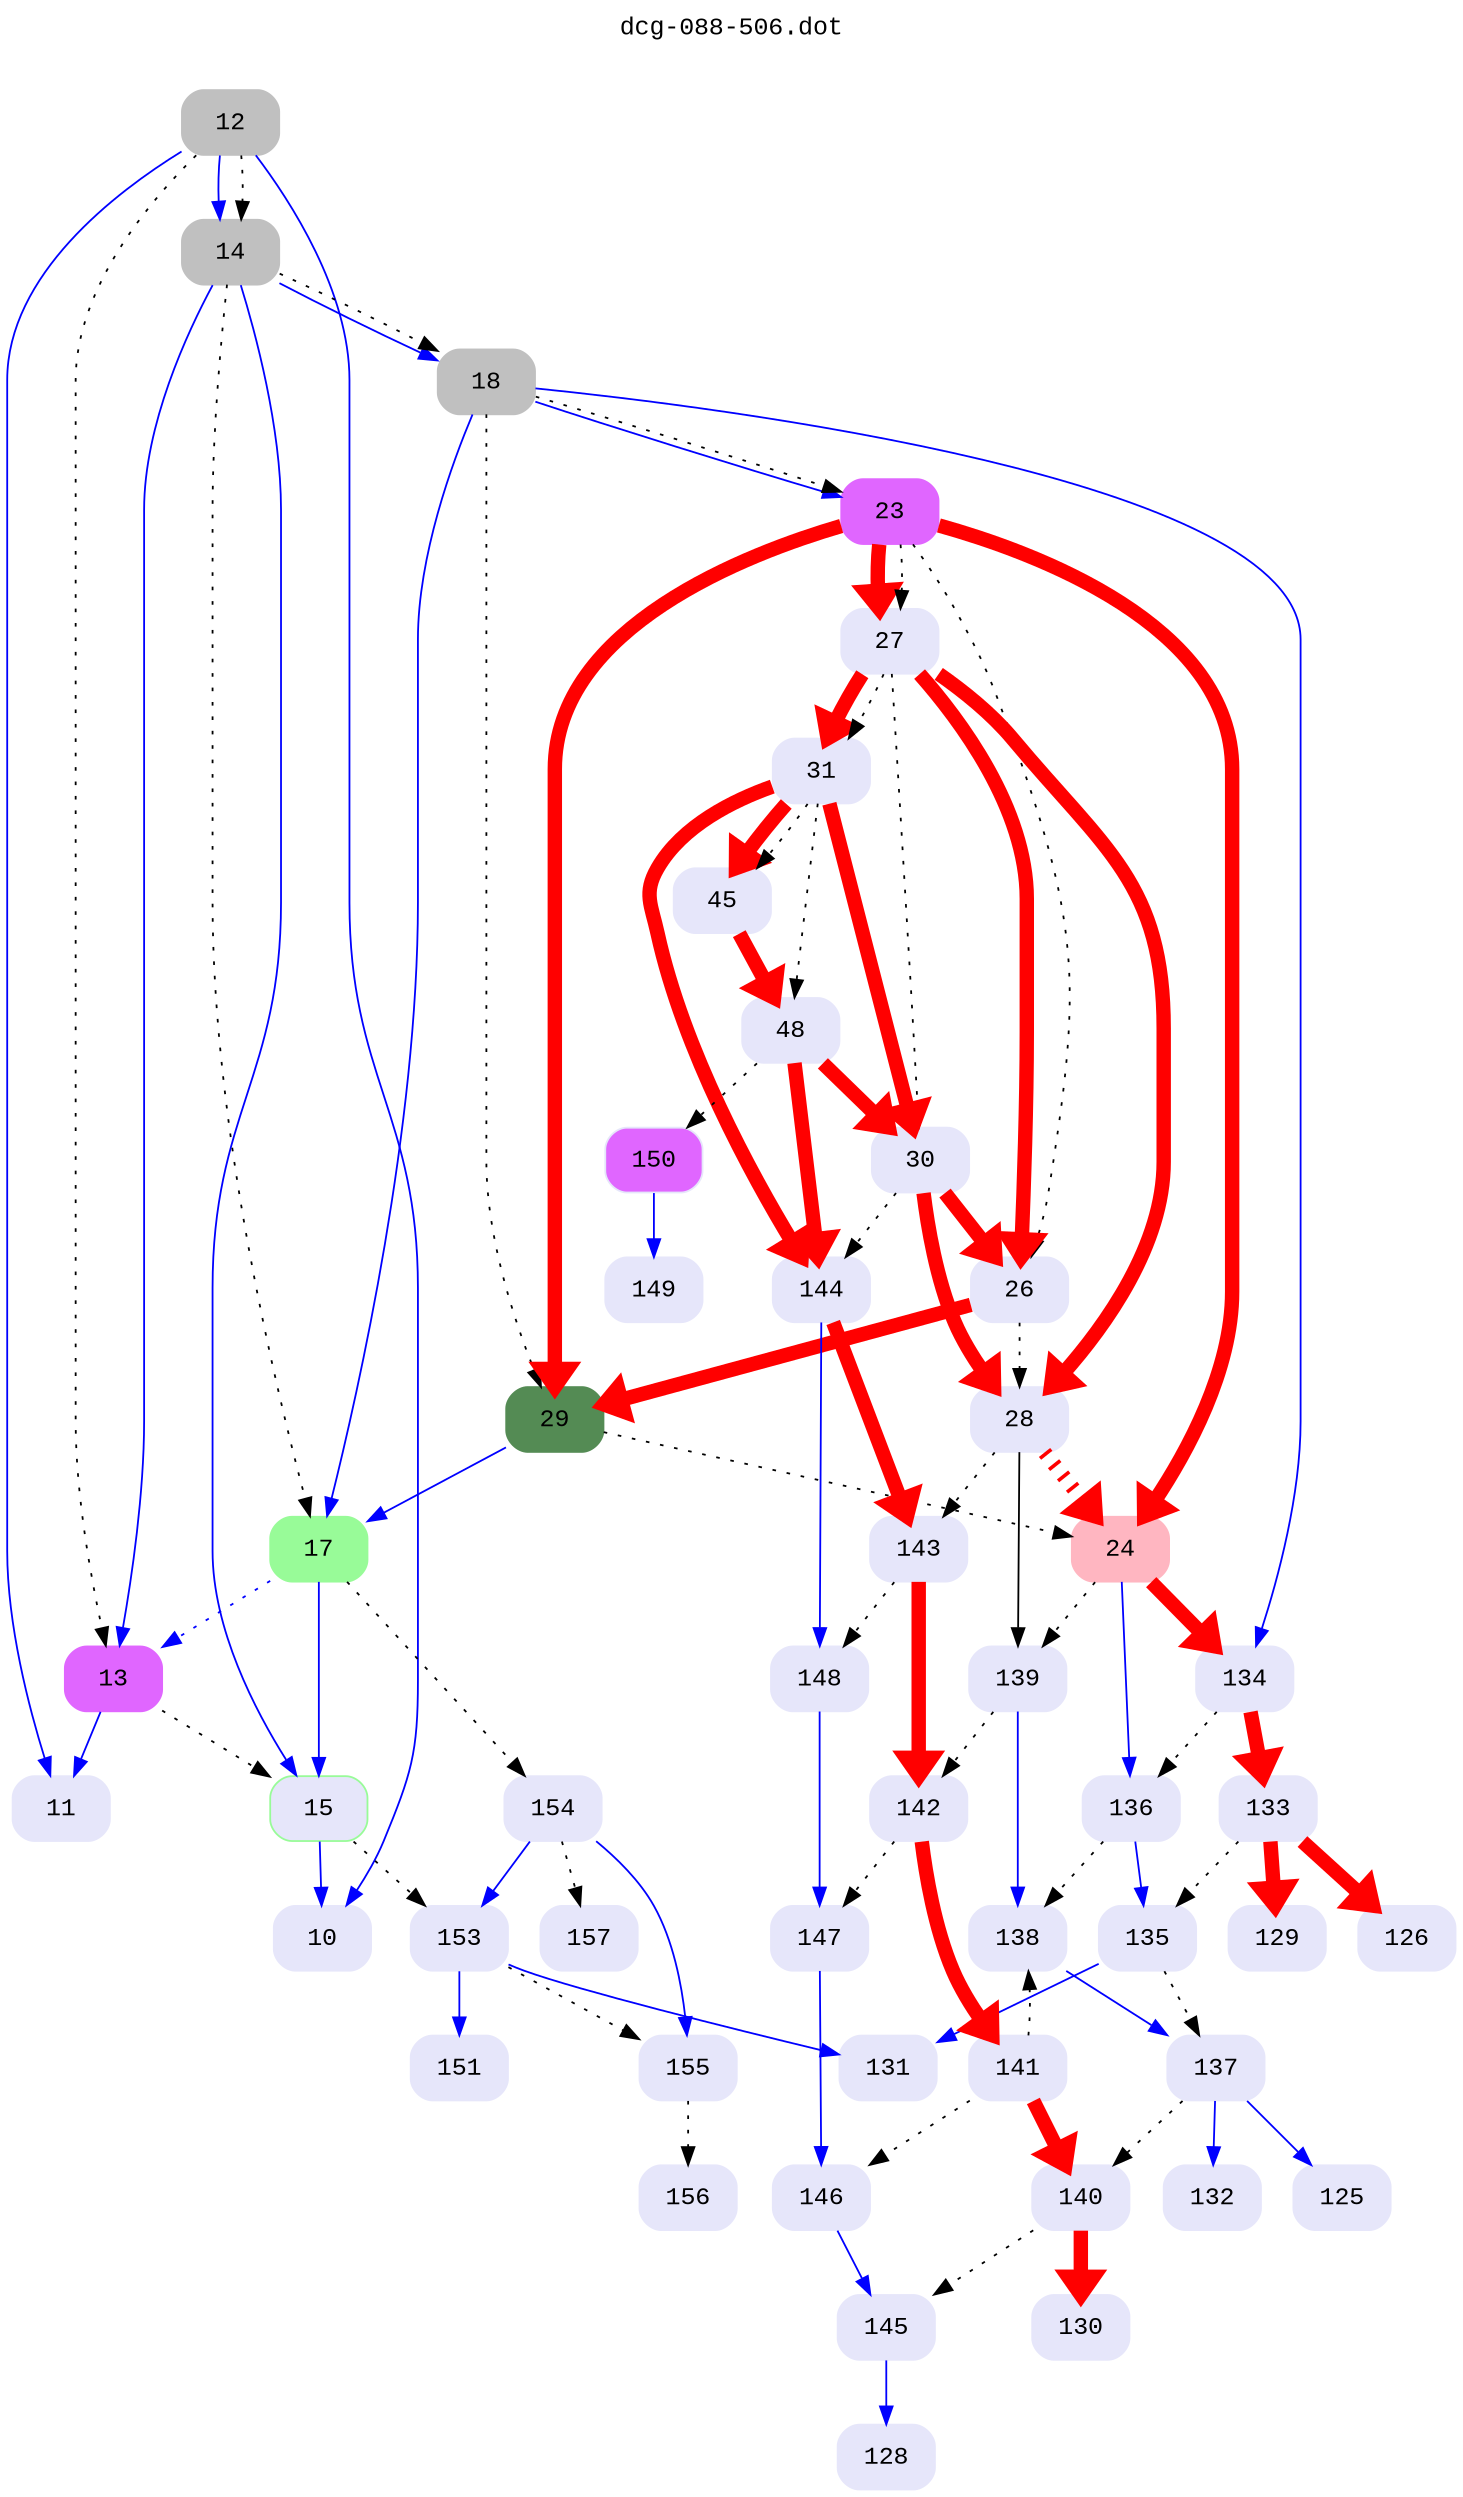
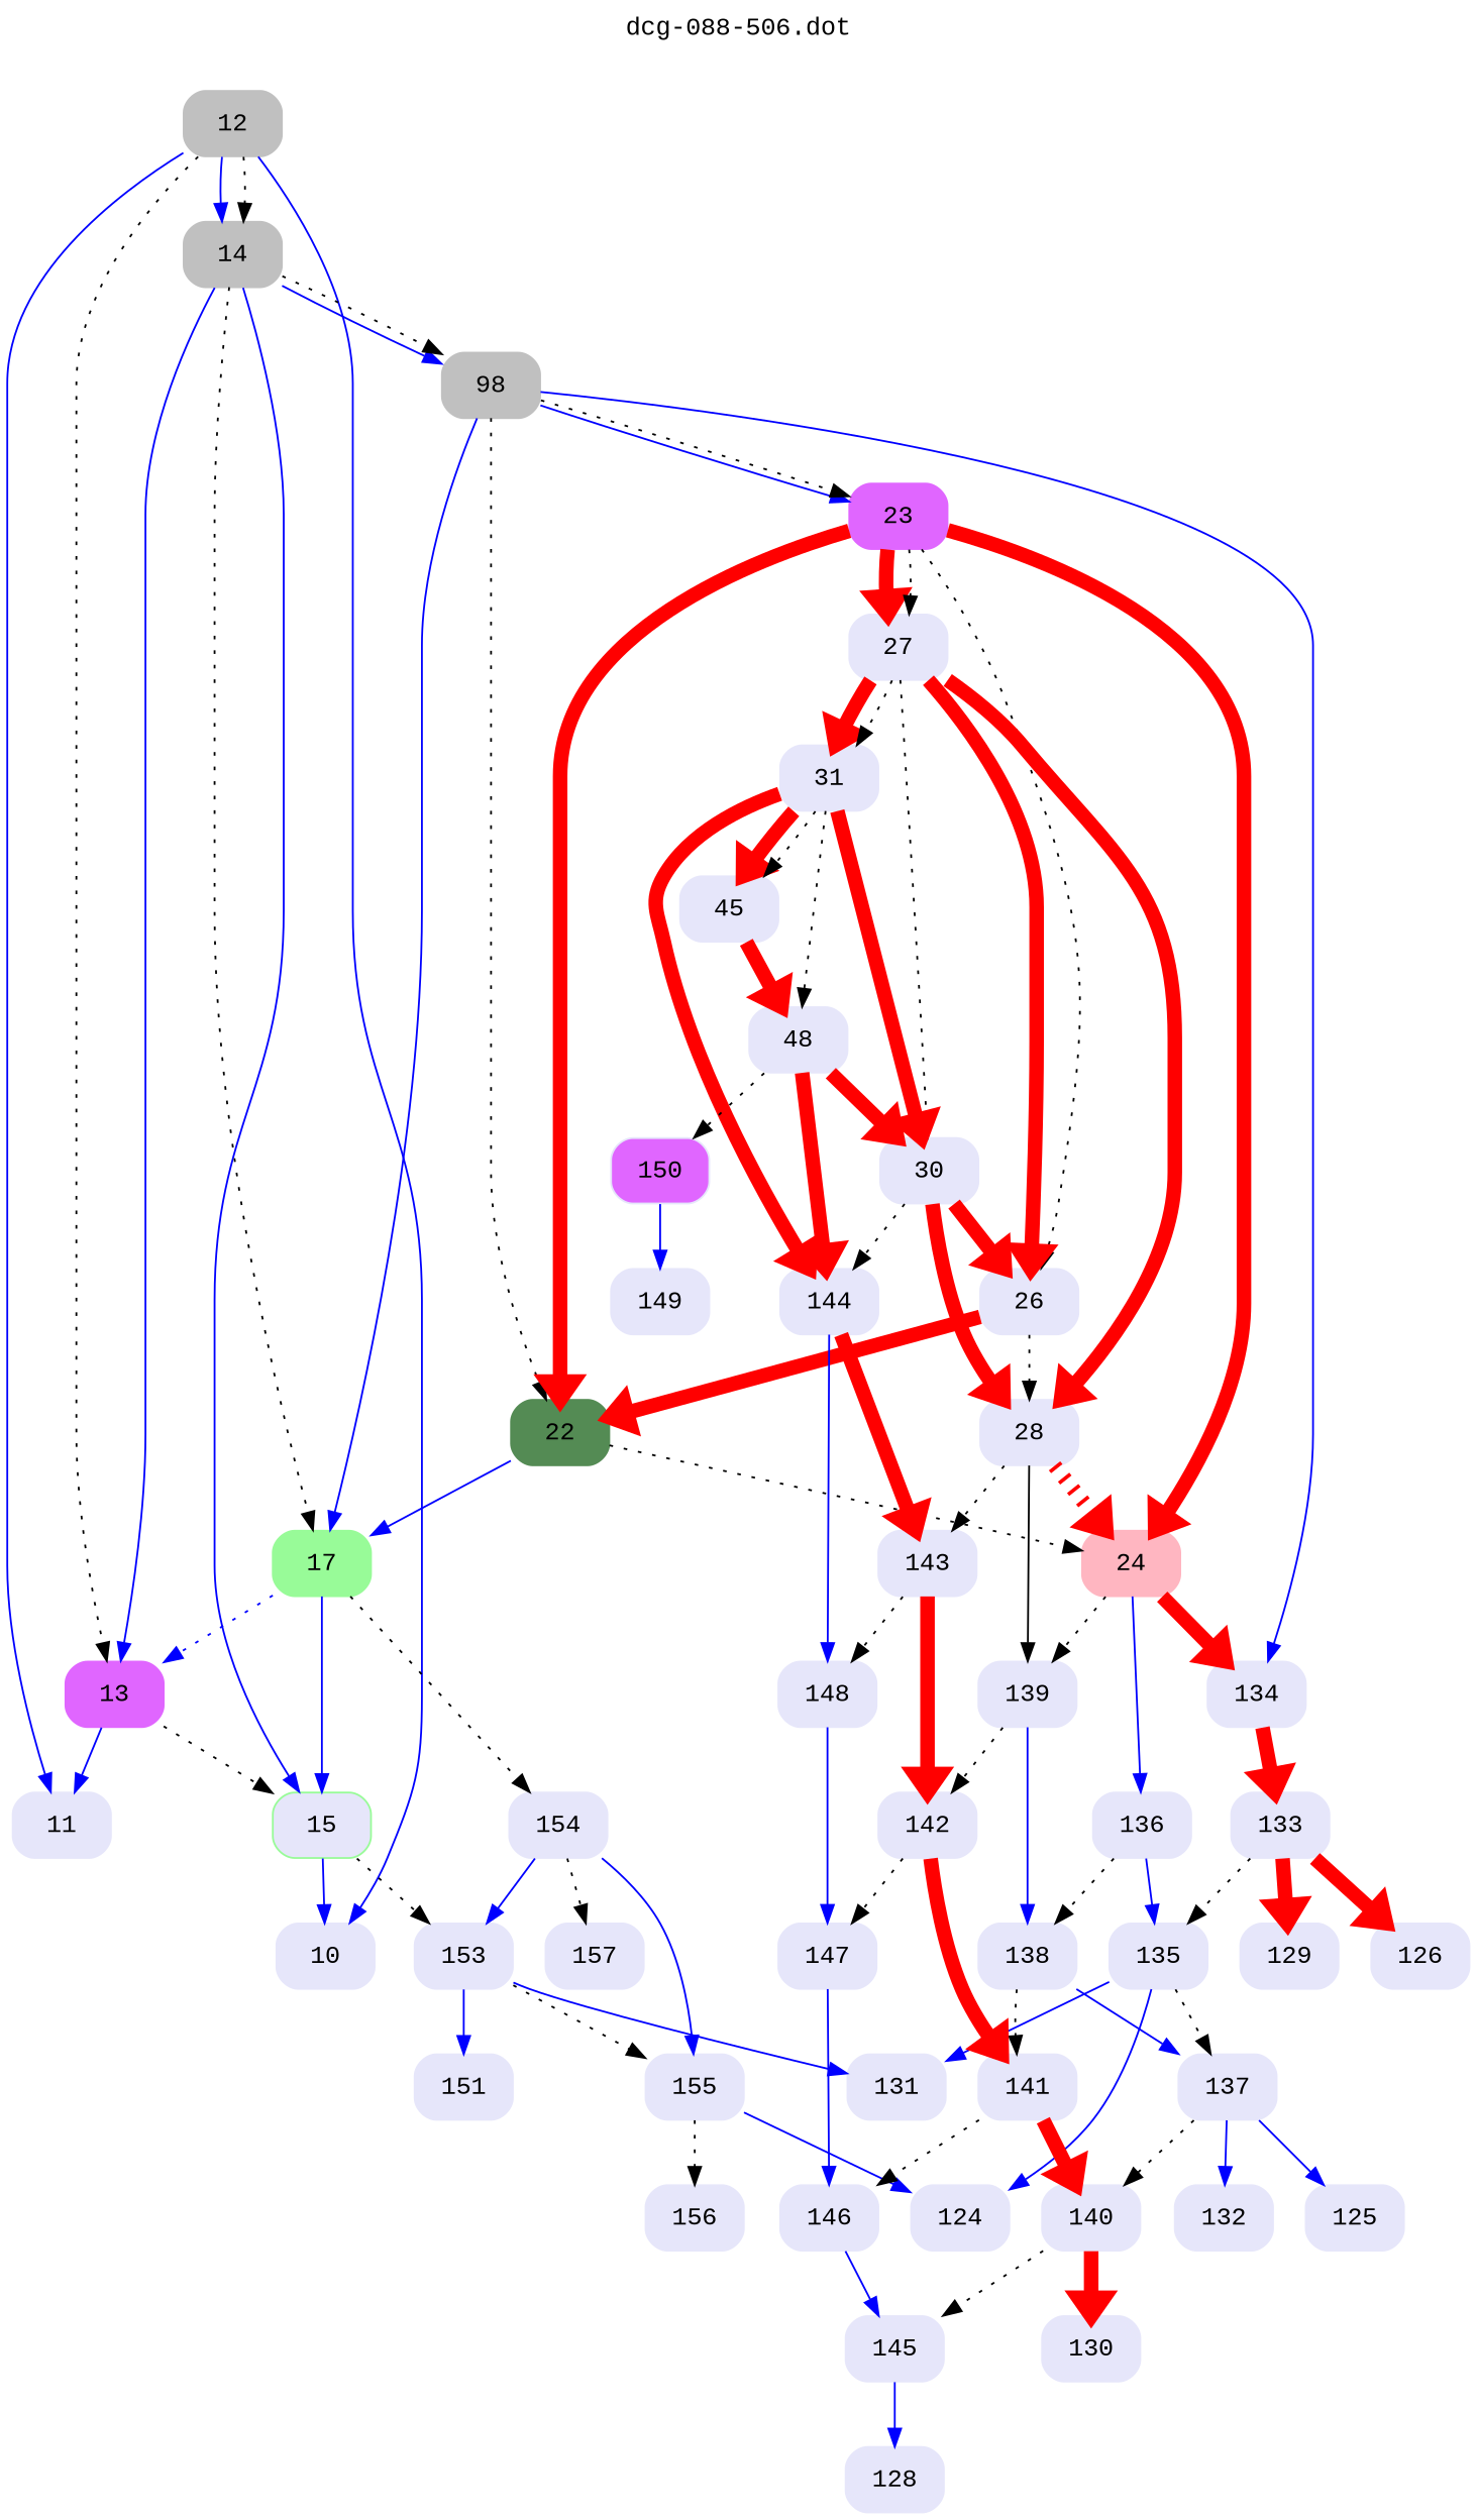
  digraph {
    fontname="Liberation Mono"
    label="dcg-088-506.dot"
    labelloc=t
    node [color=lavender fontname="Liberation Mono" shape=box style="rounded,filled"]
    edge [fontname="Liberation Mono"]
    n1 [color=grey label=12]
    n2 [label=11]
    n3 [label=10]
    n4 [color=grey label=14]
    n5 [color=mediumorchid1 label=13]
    n6 [color=palegreen fillcolor=lavender label=15]
-   n7 [color=grey label=18]
+   n7 [color=grey label=98]
    n8 [color=palegreen label=17]
    n9 [label=153]
    n10 [label=134]
    n11 [color=mediumorchid1 label=23]
-   n12 [color=palegreen4 label=29]
+   n12 [color=palegreen4 label=22]
    n13 [label=154]
    n14 [label=131]
    n15 [label=155]
    n16 [label=151]
    n17 [label=136]
    n18 [label=133]
    n19 [color=lightpink label=24]
    n20 [label=27]
    n21 [label=26]
    n22 [label=157]
    n23 [label=138]
    n24 [label=135]
    n25 [label=129]
    n26 [label=126]
    n27 [label=139]
    n28 [label=28]
    n29 [label=31]
    n30 [label=30]
    n31 [label=142]
    n32 [label=143]
    n33 [label=144]
    n34 [label=45]
    n35 [label=48]
    n36 [label=148]
    n37 [fillcolor=mediumorchid1 label=150]
    n38 [label=147]
    n39 [label=149]
    n40 [label=141]
    n41 [label=146]
    n42 [label=145]
    n43 [label=128]
    n44 [label=140]
    n45 [label=130]
    n46 [label=137]
    n47 [label=132]
    n48 [label=125]
+   n49 [label=124]
    n50 [label=156]
    n1 -> n2 [color=blue penwidth=1]
    n1 -> n3 [color=blue penwidth=1]
    n1 -> n4 [color=blue penwidth=1]
    n1 -> n4 [style=dotted]
    n1 -> n5 [style=dotted]
    n4 -> n5 [color=blue penwidth=1]
    n4 -> n6 [color=blue penwidth=1]
    n4 -> n7 [color=blue penwidth=1]
    n4 -> n7 [style=dotted]
    n4 -> n8 [style=dotted]
    n5 -> n2 [color=blue penwidth=1]
    n5 -> n6 [style=dotted]
    n6 -> n3 [color=blue penwidth=1]
    n6 -> n9 [style=dotted]
    n7 -> n8 [color=blue penwidth=1]
    n7 -> n10 [color=blue penwidth=1]
    n7 -> n11 [color=blue penwidth=1]
    n7 -> n11 [style=dotted]
    n7 -> n12 [style=dotted]
    n8 -> n5 [color=blue penwidth=1 style=dotted]
    n8 -> n6 [color=blue penwidth=1]
    n8 -> n13 [style=dotted]
    n9 -> n14 [color=blue penwidth=1]
    n9 -> n15 [style=dotted]
    n9 -> n16 [color=blue penwidth=1]
-   n10 -> n17 [style=dotted]
    n10 -> n18 [color=red penwidth=8]
    n11 -> n12 [color=red penwidth=8]
    n11 -> n19 [color=red penwidth=8]
    n11 -> n20 [color=red penwidth=8]
    n11 -> n20 [style=dotted]
    n11 -> n21 [style=dotted]
    n12 -> n8 [color=blue penwidth=1]
    n12 -> n19 [style=dotted]
    n13 -> n9 [color=blue penwidth=1]
    n13 -> n15 [color=blue penwidth=1]
    n13 -> n22 [style=dotted]
+   n15 -> n49 [color=blue penwidth=1]
    n15 -> n50 [style=dotted]
    n17 -> n23 [style=dotted]
    n17 -> n24 [color=blue penwidth=1]
    n18 -> n24 [style=dotted]
    n18 -> n25 [color=red penwidth=8]
    n18 -> n26 [color=red penwidth=8]
    n19 -> n10 [color=red penwidth=8]
    n19 -> n17 [color=blue penwidth=1]
    n19 -> n27 [style=dotted]
    n20 -> n21 [color=red penwidth=8]
    n20 -> n28 [color=red penwidth=8]
    n20 -> n29 [color=red penwidth=8]
    n20 -> n29 [style=dotted]
    n20 -> n30 [style=dotted]
    n21 -> n12 [color=red penwidth=8]
    n21 -> n28 [style=dotted]
-   n40 -> n23 [style=dotted]
+   n23 -> n40 [style=dotted]
    n23 -> n46 [color=blue penwidth=1]
    n24 -> n14 [color=blue penwidth=1]
    n24 -> n46 [style=dotted]
+   n24 -> n49 [color=blue penwidth=1]
    n27 -> n23 [color=blue penwidth=1]
    n27 -> n31 [style=dotted]
    n28 -> n19 [color=red penwidth=8 style=dotted]
    n28 -> n27 [color=black penwidth=1]
    n28 -> n32 [style=dotted]
    n29 -> n30 [color=red penwidth=8]
    n29 -> n33 [color=red penwidth=8]
    n29 -> n34 [color=red penwidth=8]
    n29 -> n34 [style=dotted]
    n29 -> n35 [style=dotted]
    n30 -> n21 [color=red penwidth=8]
    n30 -> n28 [color=red penwidth=8]
    n30 -> n33 [style=dotted]
    n31 -> n38 [style=dotted]
    n31 -> n40 [color=red penwidth=8]
    n32 -> n31 [color=red penwidth=8]
    n32 -> n36 [style=dotted]
    n33 -> n32 [color=red penwidth=8]
    n33 -> n36 [color=blue penwidth=1]
    n34 -> n35 [color=red penwidth=8]
    n35 -> n30 [color=red penwidth=8]
    n35 -> n33 [color=red penwidth=8]
    n35 -> n37 [style=dotted]
    n36 -> n38 [color=blue penwidth=1]
    n37 -> n39 [color=blue penwidth=1]
    n38 -> n41 [color=blue penwidth=1]
    n40 -> n41 [style=dotted]
    n40 -> n44 [color=red penwidth=8]
    n41 -> n42 [color=blue penwidth=1]
    n42 -> n43 [color=blue penwidth=1]
    n44 -> n42 [style=dotted]
    n44 -> n45 [color=red penwidth=8]
    n46 -> n44 [style=dotted]
    n46 -> n47 [color=blue penwidth=1]
    n46 -> n48 [color=blue penwidth=1]
  }
